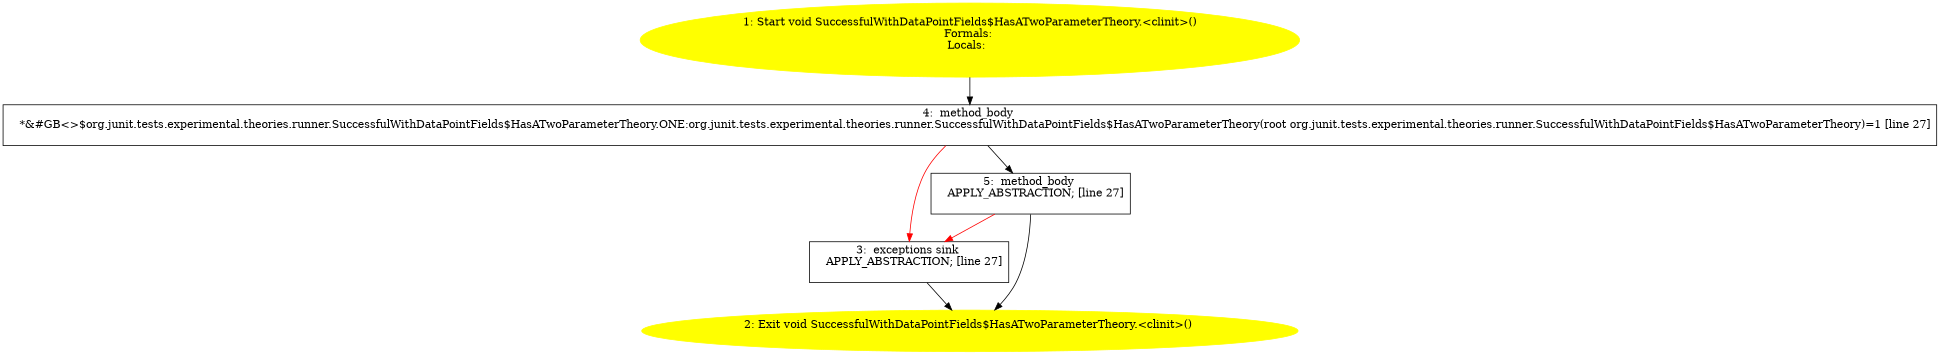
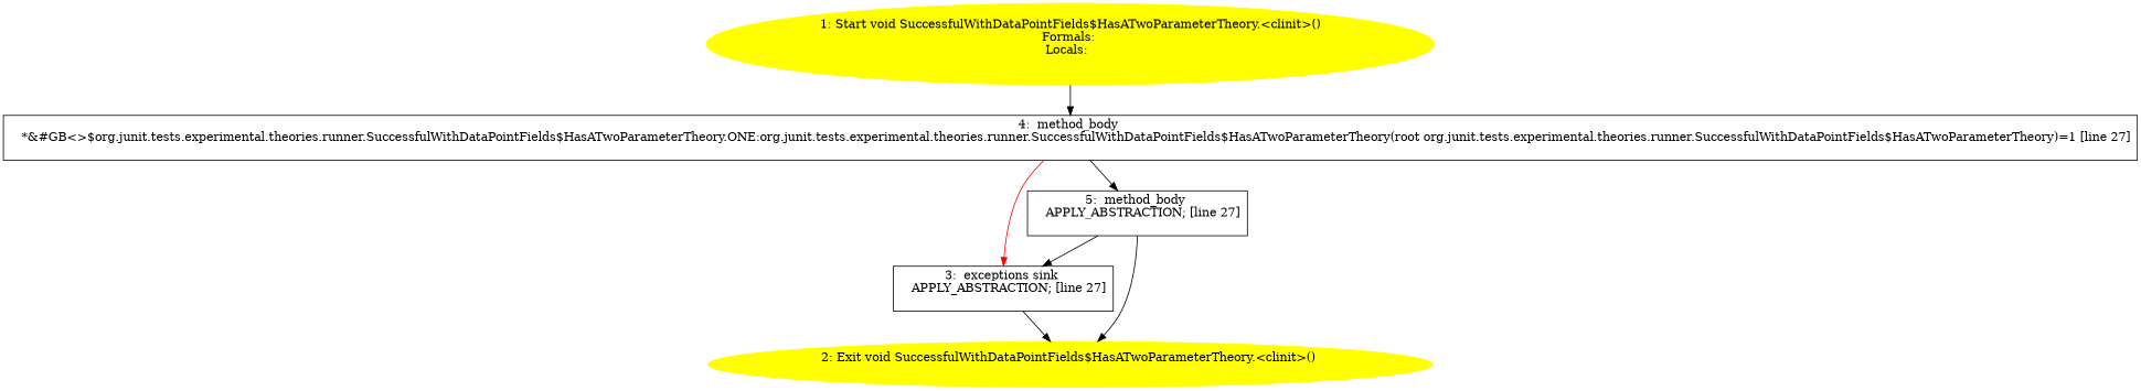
  digraph {
    node [shape=box]
    n1 [color=yellow label="1: Start void SuccessfulWithDataPointFields$HasATwoParameterTheory.<clinit>()\nFormals: \nLocals:  \n  " style=filled shape=""]
    n2 [label="4:  method_body \n   *&#GB<>$org.junit.tests.experimental.theories.runner.SuccessfulWithDataPointFields$HasATwoParameterTheory.ONE:org.junit.tests.experimental.theories.runner.SuccessfulWithDataPointFields$HasATwoParameterTheory(root org.junit.tests.experimental.theories.runner.SuccessfulWithDataPointFields$HasATwoParameterTheory)=1 [line 27]\n "]
    n3 [label="3:  exceptions sink \n   APPLY_ABSTRACTION; [line 27]\n "]
    n4 [label="5:  method_body \n   APPLY_ABSTRACTION; [line 27]\n "]
    n5 [color=yellow label="2: Exit void SuccessfulWithDataPointFields$HasATwoParameterTheory.<clinit>() \n  " style=filled shape=""]
    n1 -> n2
    n2 -> n3 [color=red]
    n2 -> n4
    n3 -> n5
-   n4 -> n3 [color=red]
+   n4 -> n3 [color=black]
    n4 -> n5
  }
